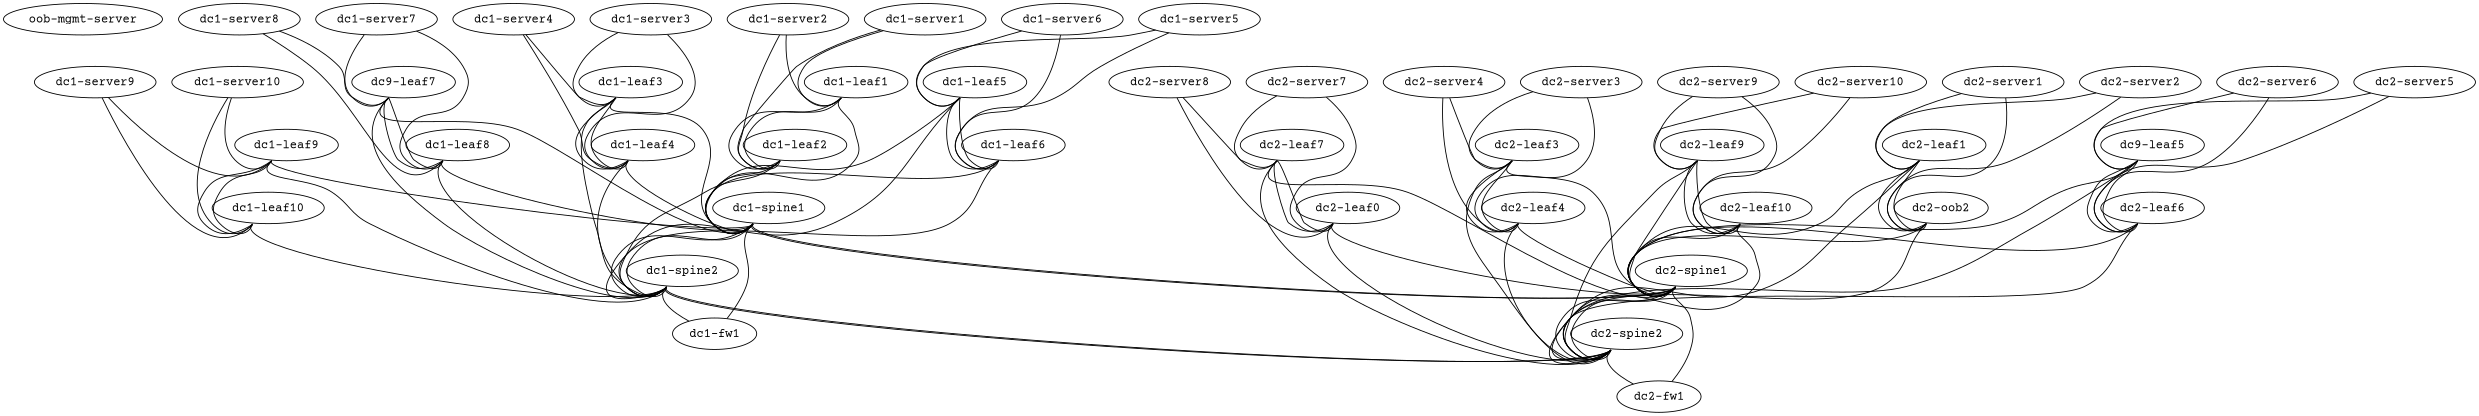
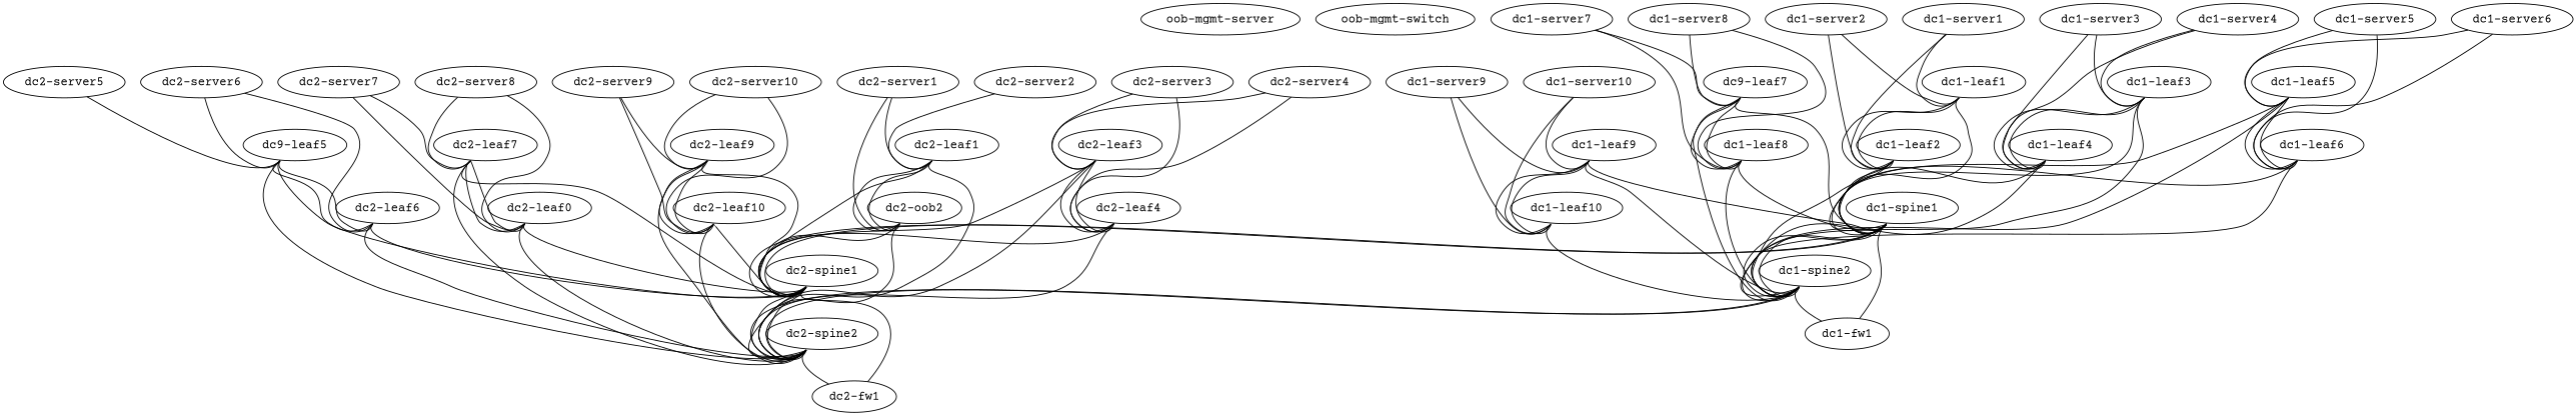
  graph {
    fontname="Courier Prime"
    node [fontname="Courier Prime" function=host]
    edge [fontname="Courier Prime" headport=swp2 tailport=swp51]
    "oob-mgmt-server" [function="oob-server" mgmt_ip="192.168.200.254/24"]
+   "oob-mgmt-switch" [function="oob-switch" mgmt_ip="192.168.200.1"]
    "dc1-leaf1" [function=leaf mgmt_ip="192.168.200.101"]
    "dc1-leaf2" [function=leaf mgmt_ip="192.168.200.102"]
    "dc1-spine1" [function=spine mgmt_ip="192.168.200.121"]
    "dc1-spine2" [function=spine mgmt_ip="192.168.200.122"]
    "dc2-spine1" [function=spine mgmt_ip="192.168.200.161"]
    "dc1-fw1" [config="./helper_scripts/extra_firewall_config.sh" mgmt_ip="192.168.200.231"]
    "dc2-spine2" [function=spine mgmt_ip="192.168.200.162"]
    "dc1-leaf3" [function=leaf mgmt_ip="192.168.200.103"]
    "dc1-leaf4" [function=leaf mgmt_ip="192.168.200.104"]
    "dc1-leaf5" [function=leaf mgmt_ip="192.168.200.105"]
    "dc1-leaf6" [function=leaf mgmt_ip="192.168.200.106"]
    n14 [function=leaf label="dc9-leaf7" mgmt_ip="192.168.200.107"]
    "dc1-leaf8" [function=leaf mgmt_ip="192.168.200.108"]
    "dc1-leaf9" [function=leaf mgmt_ip="192.168.200.109"]
    "dc1-leaf10" [function=leaf mgmt_ip="192.168.200.110"]
    "dc2-fw1" [config="./helper_scripts/extra_firewall_config.sh" mgmt_ip="192.168.200.232"]
    "dc1-server1" [config="./helper_scripts/extra_server_config.sh" mgmt_ip="192.168.200.201"]
    "dc1-server2" [config="./helper_scripts/extra_server_config.sh" mgmt_ip="192.168.200.202"]
    "dc1-server3" [config="./helper_scripts/extra_server_config.sh" mgmt_ip="192.168.200.203"]
    "dc1-server4" [config="./helper_scripts/extra_server_config.sh" mgmt_ip="192.168.200.204"]
    "dc1-server5" [config="./helper_scripts/extra_server_config.sh" mgmt_ip="192.168.200.205"]
    "dc1-server6" [config="./helper_scripts/extra_server_config.sh" mgmt_ip="192.168.200.206"]
    "dc1-server7" [config="./helper_scripts/extra_server_config.sh" mgmt_ip="192.168.200.207"]
    "dc1-server8" [config="./helper_scripts/extra_server_config.sh" mgmt_ip="192.168.200.208"]
    "dc1-server9" [config="./helper_scripts/extra_server_config.sh" mgmt_ip="192.168.200.209"]
    "dc1-server10" [config="./helper_scripts/extra_server_config.sh" mgmt_ip="192.168.200.210"]
    "dc2-leaf1" [function=leaf mgmt_ip="192.168.200.141"]
    n30 [function=leaf label="dc2-oob2" mgmt_ip="192.168.200.142"]
    "dc2-leaf3" [function=leaf mgmt_ip="192.168.200.143"]
    "dc2-leaf4" [function=leaf mgmt_ip="192.168.200.144"]
    n33 [function=leaf label="dc9-leaf5" mgmt_ip="192.168.200.145"]
    "dc2-leaf6" [function=leaf mgmt_ip="192.168.200.146"]
    "dc2-leaf7" [function=leaf mgmt_ip="192.168.200.147"]
    n36 [function=leaf label="dc2-leaf0" mgmt_ip="192.168.200.148"]
    "dc2-leaf9" [function=leaf mgmt_ip="192.168.200.149"]
    "dc2-leaf10" [function=leaf mgmt_ip="192.168.200.150"]
    "dc2-server1" [config="./helper_scripts/extra_server_config.sh" mgmt_ip="192.168.200.221"]
    "dc2-server2" [config="./helper_scripts/extra_server_config.sh" mgmt_ip="192.168.200.222"]
    "dc2-server3" [config="./helper_scripts/extra_server_config.sh" mgmt_ip="192.168.200.223"]
    "dc2-server4" [config="./helper_scripts/extra_server_config.sh" mgmt_ip="192.168.200.224"]
    "dc2-server5" [config="./helper_scripts/extra_server_config.sh" mgmt_ip="192.168.200.225"]
    "dc2-server6" [config="./helper_scripts/extra_server_config.sh" mgmt_ip="192.168.200.226"]
    "dc2-server7" [config="./helper_scripts/extra_server_config.sh" mgmt_ip="192.168.200.227"]
    "dc2-server8" [config="./helper_scripts/extra_server_config.sh" mgmt_ip="192.168.200.228"]
    "dc2-server9" [config="./helper_scripts/extra_server_config.sh" mgmt_ip="192.168.200.229"]
    "dc2-server10" [config="./helper_scripts/extra_server_config.sh" mgmt_ip="192.168.200.230"]
    "dc1-leaf1" -- "dc1-leaf2" [headport=swp49 tailport=swp49]
    "dc1-leaf1" -- "dc1-leaf2" [headport=swp50 tailport=swp50]
    "dc1-leaf1" -- "dc1-spine1" [headport=swp1]
    "dc1-leaf2" -- "dc1-spine1"
    "dc1-leaf2" -- "dc1-spine2" [tailport=swp52]
    "dc1-spine1" -- "dc1-spine2" [headport=swp49 tailport=swp49]
    "dc1-spine1" -- "dc1-spine2" [headport=swp50 tailport=swp50]
    "dc1-spine1" -- "dc2-spine1" [headport=swp52 tailport=swp52]
    "dc1-spine1" -- "dc1-fw1" [headport=eth1 tailport=swp21]
    "dc1-spine2" -- "dc1-fw1" [headport=eth2 tailport=swp21]
    "dc1-spine2" -- "dc2-spine2" [headport=swp52 tailport=swp52]
    "dc2-spine1" -- "dc1-spine1" [headport=swp51]
    "dc2-spine1" -- "dc2-spine2" [headport=swp49 tailport=swp49]
    "dc2-spine1" -- "dc2-spine2" [headport=swp50 tailport=swp50]
    "dc2-spine1" -- "dc2-fw1" [headport=eth1 tailport=swp21]
    "dc2-spine2" -- "dc1-spine2" [headport=swp51]
    "dc2-spine2" -- "dc2-fw1" [headport=eth2 tailport=swp21]
    "dc1-leaf3" -- "dc1-spine1" [headport=swp3]
    "dc1-leaf3" -- "dc1-spine2" [headport=swp3 tailport=swp52]
    "dc1-leaf3" -- "dc1-leaf4" [headport=swp49 tailport=swp49]
    "dc1-leaf3" -- "dc1-leaf4" [headport=swp50 tailport=swp50]
    "dc1-leaf4" -- "dc1-spine1" [headport=swp4]
    "dc1-leaf4" -- "dc1-spine2" [headport=swp4 tailport=swp52]
    "dc1-leaf5" -- "dc1-spine1" [headport=swp5]
    "dc1-leaf5" -- "dc1-spine2" [headport=swp5 tailport=swp52]
    "dc1-leaf5" -- "dc1-leaf6" [headport=swp49 tailport=swp49]
    "dc1-leaf5" -- "dc1-leaf6" [headport=swp50 tailport=swp50]
    "dc1-leaf6" -- "dc1-spine1" [headport=swp6]
    "dc1-leaf6" -- "dc1-spine2" [headport=swp6 tailport=swp52]
    n14 -- "dc1-spine1" [headport=swp7]
    n14 -- "dc1-spine2" [headport=swp7 tailport=swp52]
    n14 -- "dc1-leaf8" [headport=swp49 tailport=swp49]
    n14 -- "dc1-leaf8" [headport=swp50 tailport=swp50]
    "dc1-leaf8" -- "dc1-spine1" [headport=swp8]
    "dc1-leaf8" -- "dc1-spine2" [headport=swp8 tailport=swp52]
    "dc1-leaf9" -- "dc1-spine1" [headport=swp9]
    "dc1-leaf9" -- "dc1-spine2" [headport=swp9 tailport=swp52]
    "dc1-leaf9" -- "dc1-leaf10" [headport=swp49 tailport=swp49]
    "dc1-leaf9" -- "dc1-leaf10" [headport=swp50 tailport=swp50]
    "dc1-leaf10" -- "dc1-spine2" [headport=swp10 tailport=swp52]
    "dc1-server1" -- "dc1-leaf1" [headport=swp1 tailport=eth1]
    "dc1-server1" -- "dc1-leaf2" [headport=swp1 tailport=eth2]
    "dc1-server2" -- "dc1-leaf1" [tailport=eth1]
    "dc1-server2" -- "dc1-leaf2" [tailport=eth2]
    "dc1-server3" -- "dc1-leaf3" [headport=swp1 tailport=eth1]
    "dc1-server3" -- "dc1-leaf4" [headport=swp1 tailport=eth2]
    "dc1-server4" -- "dc1-leaf3" [tailport=eth1]
    "dc1-server4" -- "dc1-leaf4" [tailport=eth2]
    "dc1-server5" -- "dc1-leaf5" [headport=swp1 tailport=eth1]
    "dc1-server5" -- "dc1-leaf6" [headport=swp1 tailport=eth2]
    "dc1-server6" -- "dc1-leaf5" [tailport=eth1]
    "dc1-server6" -- "dc1-leaf6" [tailport=eth2]
    "dc1-server7" -- n14 [headport=swp1 tailport=eth1]
    "dc1-server7" -- "dc1-leaf8" [headport=swp1 tailport=eth2]
    "dc1-server8" -- n14 [tailport=eth1]
    "dc1-server8" -- "dc1-leaf8" [tailport=eth2]
    "dc1-server9" -- "dc1-leaf9" [headport=swp1 tailport=eth1]
    "dc1-server9" -- "dc1-leaf10" [headport=swp1 tailport=eth2]
    "dc1-server10" -- "dc1-leaf9" [tailport=eth1]
    "dc1-server10" -- "dc1-leaf10" [tailport=eth2]
    "dc2-leaf1" -- "dc2-spine1" [headport=swp1]
    "dc2-leaf1" -- "dc2-spine2" [headport=swp1 tailport=swp52]
    "dc2-leaf1" -- n30 [headport=swp49 tailport=swp49]
    "dc2-leaf1" -- n30 [headport=swp50 tailport=swp50]
    n30 -- "dc2-spine1"
    n30 -- "dc2-spine2" [tailport=swp52]
    "dc2-leaf3" -- "dc2-spine1" [headport=swp3]
    "dc2-leaf3" -- "dc2-spine2" [headport=swp3 tailport=swp52]
    "dc2-leaf3" -- "dc2-leaf4" [headport=swp49 tailport=swp49]
    "dc2-leaf3" -- "dc2-leaf4" [headport=swp50 tailport=swp50]
    "dc2-leaf4" -- "dc2-spine1" [headport=swp4]
    "dc2-leaf4" -- "dc2-spine2" [headport=swp4 tailport=swp52]
    n33 -- "dc2-spine1" [headport=swp5]
    n33 -- "dc2-spine2" [headport=swp5 tailport=swp52]
    n33 -- "dc2-leaf6" [headport=swp49 tailport=swp49]
    n33 -- "dc2-leaf6" [headport=swp50 tailport=swp50]
    "dc2-leaf6" -- "dc2-spine1" [headport=swp6]
    "dc2-leaf6" -- "dc2-spine2" [headport=swp6 tailport=swp52]
    "dc2-leaf7" -- "dc2-spine1" [headport=swp7]
    "dc2-leaf7" -- "dc2-spine2" [headport=swp7 tailport=swp52]
    "dc2-leaf7" -- n36 [headport=swp49 tailport=swp49]
    "dc2-leaf7" -- n36 [headport=swp50 tailport=swp50]
    n36 -- "dc2-spine1" [headport=swp8]
    n36 -- "dc2-spine2" [headport=swp8 tailport=swp52]
    "dc2-leaf9" -- "dc2-spine1" [headport=swp9]
    "dc2-leaf9" -- "dc2-spine2" [headport=swp9 tailport=swp52]
    "dc2-leaf9" -- "dc2-leaf10" [headport=swp49 tailport=swp49]
    "dc2-leaf9" -- "dc2-leaf10" [headport=swp50 tailport=swp50]
    "dc2-leaf10" -- "dc2-spine1" [headport=swp10]
    "dc2-leaf10" -- "dc2-spine2" [headport=swp10 tailport=swp52]
    "dc2-server1" -- "dc2-leaf1" [headport=swp1 tailport=eth1]
    "dc2-server1" -- n30 [headport=swp1 tailport=eth2]
    "dc2-server2" -- "dc2-leaf1" [tailport=eth1]
-   "dc2-server2" -- n30 [tailport=eth2]
    "dc2-server3" -- "dc2-leaf3" [headport=swp1 tailport=eth1]
    "dc2-server3" -- "dc2-leaf4" [headport=swp1 tailport=eth2]
    "dc2-server4" -- "dc2-leaf3" [tailport=eth1]
    "dc2-server4" -- "dc2-leaf4" [tailport=eth2]
    "dc2-server5" -- n33 [headport=swp1 tailport=eth1]
-   "dc2-server5" -- "dc2-leaf6" [headport=swp1 tailport=eth2]
    "dc2-server6" -- n33 [tailport=eth1]
    "dc2-server6" -- "dc2-leaf6" [tailport=eth2]
    "dc2-server7" -- "dc2-leaf7" [headport=swp1 tailport=eth1]
    "dc2-server7" -- n36 [headport=swp1 tailport=eth2]
    "dc2-server8" -- "dc2-leaf7" [tailport=eth1]
    "dc2-server8" -- n36 [tailport=eth2]
    "dc2-server9" -- "dc2-leaf9" [headport=swp1 tailport=eth1]
    "dc2-server9" -- "dc2-leaf10" [headport=swp1 tailport=eth2]
    "dc2-server10" -- "dc2-leaf9" [tailport=eth1]
    "dc2-server10" -- "dc2-leaf10" [tailport=eth2]
  }
